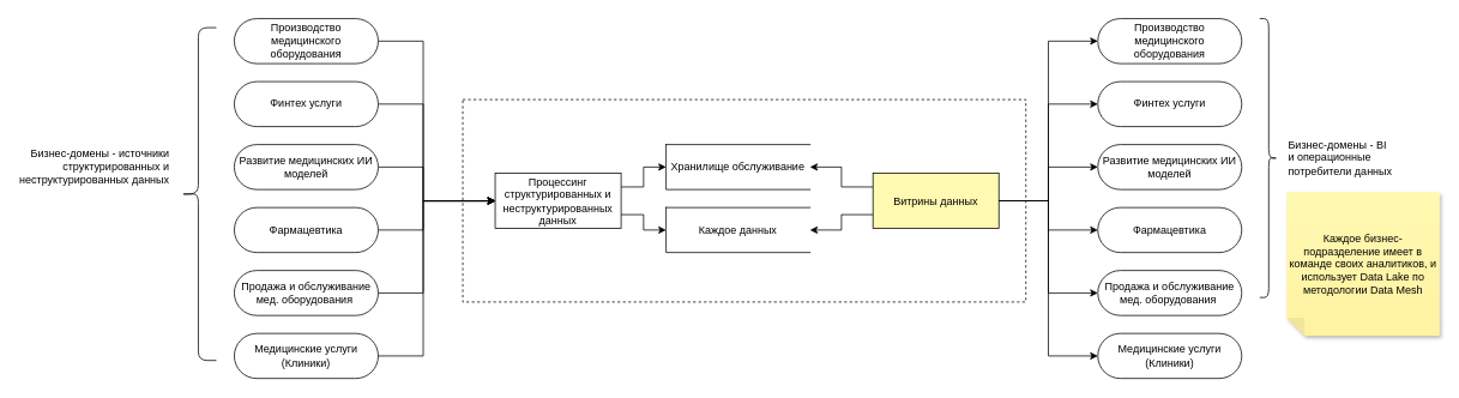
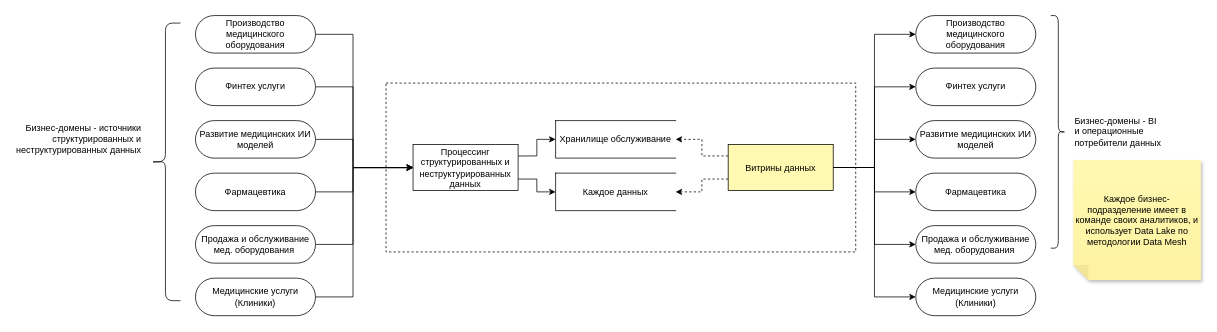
  <mxCell id="0" />
  <mxCell id="1" parent="0" />
  <mxCell id="2" value="" style="rounded=0;whiteSpace=wrap;html=1;dashed=1;" parent="1" vertex="1"><mxGeometry x="514" y="110" width="626" height="225" as="geometry" /></mxCell>
  <mxCell id="3" style="edgeStyle=orthogonalEdgeStyle;rounded=0;orthogonalLoop=1;jettySize=auto;html=1;exitX=1;exitY=0.5;exitDx=0;exitDy=0;exitPerimeter=0;entryX=0;entryY=0.5;entryDx=0;entryDy=0;" parent="1" source="4" target="19" edge="1"><mxGeometry relative="1" as="geometry"><Array as="points"><mxPoint x="470" y="115" /><mxPoint x="470" y="223" /></Array></mxGeometry></mxCell>
  <mxCell id="4" value="&lt;span style=&quot;text-align: left;&quot;&gt;Финтех услуги&lt;/span&gt;" style="html=1;dashed=0;whiteSpace=wrap;shape=mxgraph.dfd.start" parent="1" vertex="1"><mxGeometry x="260" y="90" width="160" height="50" as="geometry" /></mxCell>
  <mxCell id="5" style="edgeStyle=orthogonalEdgeStyle;rounded=0;orthogonalLoop=1;jettySize=auto;html=1;exitX=1;exitY=0.5;exitDx=0;exitDy=0;exitPerimeter=0;" parent="1" source="6" target="19" edge="1"><mxGeometry relative="1" as="geometry"><Array as="points"><mxPoint x="470" y="185" /><mxPoint x="470" y="223" /></Array></mxGeometry></mxCell>
  <mxCell id="6" value="&lt;span style=&quot;text-align: left;&quot;&gt;Развитие медицинских ИИ моделей&lt;/span&gt;" style="html=1;dashed=0;whiteSpace=wrap;shape=mxgraph.dfd.start" parent="1" vertex="1"><mxGeometry x="260" y="160" width="160" height="50" as="geometry" /></mxCell>
  <mxCell id="7" style="edgeStyle=orthogonalEdgeStyle;rounded=0;orthogonalLoop=1;jettySize=auto;html=1;exitX=1;exitY=0.5;exitDx=0;exitDy=0;exitPerimeter=0;entryX=0;entryY=0.5;entryDx=0;entryDy=0;" parent="1" source="8" target="19" edge="1"><mxGeometry relative="1" as="geometry"><Array as="points"><mxPoint x="470" y="45" /><mxPoint x="470" y="223" /></Array></mxGeometry></mxCell>
  <mxCell id="8" value="&lt;span style=&quot;text-align: left;&quot;&gt;Производство медицинского оборудования&lt;/span&gt;" style="html=1;dashed=0;whiteSpace=wrap;shape=mxgraph.dfd.start" parent="1" vertex="1"><mxGeometry x="260" y="20" width="160" height="50" as="geometry" /></mxCell>
  <mxCell id="9" style="edgeStyle=orthogonalEdgeStyle;rounded=0;orthogonalLoop=1;jettySize=auto;html=1;exitX=1;exitY=0.5;exitDx=0;exitDy=0;exitPerimeter=0;entryX=0;entryY=0.5;entryDx=0;entryDy=0;" parent="1" source="10" target="19" edge="1"><mxGeometry relative="1" as="geometry"><Array as="points"><mxPoint x="470" y="255" /><mxPoint x="470" y="223" /></Array></mxGeometry></mxCell>
  <mxCell id="10" value="&lt;span style=&quot;text-align: left;&quot;&gt;Фармацевтика&lt;/span&gt;" style="html=1;dashed=0;whiteSpace=wrap;shape=mxgraph.dfd.start" parent="1" vertex="1"><mxGeometry x="260" y="230" width="160" height="50" as="geometry" /></mxCell>
  <mxCell id="11" style="edgeStyle=orthogonalEdgeStyle;rounded=0;orthogonalLoop=1;jettySize=auto;html=1;exitX=1;exitY=0.5;exitDx=0;exitDy=0;exitPerimeter=0;entryX=0;entryY=0.5;entryDx=0;entryDy=0;" parent="1" source="12" target="19" edge="1"><mxGeometry relative="1" as="geometry"><Array as="points"><mxPoint x="470" y="325" /><mxPoint x="470" y="223" /></Array></mxGeometry></mxCell>
  <mxCell id="12" value="&lt;span style=&quot;text-align: left;&quot;&gt;Продажа и обслуживание мед. оборудования&amp;nbsp;&lt;/span&gt;" style="html=1;dashed=0;whiteSpace=wrap;shape=mxgraph.dfd.start" parent="1" vertex="1"><mxGeometry x="260" y="300" width="160" height="50" as="geometry" /></mxCell>
  <mxCell id="13" value="Каждое данных" style="html=1;dashed=0;whiteSpace=wrap;shape=partialRectangle;right=0;" parent="1" vertex="1"><mxGeometry x="740" y="230" width="160" height="50" as="geometry" /></mxCell>
  <mxCell id="14" value="" style="shape=curlyBracket;whiteSpace=wrap;html=1;rounded=1;labelPosition=left;verticalLabelPosition=middle;align=right;verticalAlign=middle;" parent="1" vertex="1"><mxGeometry x="200" y="30" width="40" height="370" as="geometry" /></mxCell>
  <mxCell id="15" value="Бизнес-домены - источники структурированных и неструктурированных данных" style="text;html=1;align=right;verticalAlign=middle;whiteSpace=wrap;rounded=0;" parent="1" vertex="1"><mxGeometry x="20" y="140" width="170" height="90" as="geometry" /></mxCell>
  <mxCell id="16" value="Хранилище обслуживание" style="html=1;dashed=0;whiteSpace=wrap;shape=partialRectangle;right=0;" parent="1" vertex="1"><mxGeometry x="740" y="160" width="160" height="50" as="geometry" /></mxCell>
  <mxCell id="17" style="edgeStyle=orthogonalEdgeStyle;rounded=0;orthogonalLoop=1;jettySize=auto;html=1;exitX=1;exitY=0.25;exitDx=0;exitDy=0;" parent="1" source="19" target="16" edge="1"><mxGeometry relative="1" as="geometry" /></mxCell>
  <mxCell id="18" style="edgeStyle=orthogonalEdgeStyle;rounded=0;orthogonalLoop=1;jettySize=auto;html=1;exitX=1;exitY=0.75;exitDx=0;exitDy=0;" parent="1" source="19" target="13" edge="1"><mxGeometry relative="1" as="geometry" /></mxCell>
  <mxCell id="19" value="Процессинг структурированных и неструктурированных данных" style="html=1;dashed=0;whiteSpace=wrap;" parent="1" vertex="1"><mxGeometry x="550" y="191.71" width="140" height="61.59" as="geometry" /></mxCell>
- <mxCell id="20" style="edgeStyle=orthogonalEdgeStyle;rounded=0;orthogonalLoop=1;jettySize=auto;html=1;exitX=0;exitY=0.25;exitDx=0;exitDy=0;" parent="1" source="24" target="16" edge="1"><mxGeometry relative="1" as="geometry" /></mxCell>
- <mxCell id="21" style="edgeStyle=orthogonalEdgeStyle;rounded=0;orthogonalLoop=1;jettySize=auto;html=1;exitX=0;exitY=0.75;exitDx=0;exitDy=0;entryX=1;entryY=0.5;entryDx=0;entryDy=0;" parent="1" source="24" target="13" edge="1"><mxGeometry relative="1" as="geometry" /></mxCell>
+ <mxCell id="20" style="edgeStyle=orthogonalEdgeStyle;rounded=0;orthogonalLoop=1;jettySize=auto;html=1;exitX=0;exitY=0.25;exitDx=0;exitDy=0;dashed=1;" parent="1" source="24" target="16" edge="1"><mxGeometry relative="1" as="geometry" /></mxCell>
+ <mxCell id="21" style="edgeStyle=orthogonalEdgeStyle;rounded=0;orthogonalLoop=1;jettySize=auto;html=1;exitX=0;exitY=0.75;exitDx=0;exitDy=0;entryX=1;entryY=0.5;entryDx=0;entryDy=0;dashed=1;" parent="1" source="24" target="13" edge="1"><mxGeometry relative="1" as="geometry" /></mxCell>
  <mxCell id="22" style="edgeStyle=orthogonalEdgeStyle;rounded=0;orthogonalLoop=1;jettySize=auto;html=1;exitX=1;exitY=0.5;exitDx=0;exitDy=0;" edge="1" parent="1" source="24" target="26"><mxGeometry relative="1" as="geometry" /></mxCell>
  <mxCell id="23" style="edgeStyle=orthogonalEdgeStyle;rounded=0;orthogonalLoop=1;jettySize=auto;html=1;exitX=1;exitY=0.5;exitDx=0;exitDy=0;" edge="1" parent="1" source="24" target="28"><mxGeometry relative="1" as="geometry" /></mxCell>
  <mxCell id="24" value="Витрины данных" style="html=1;dashed=0;whiteSpace=wrap;fillColor=#fff9b2;" parent="1" vertex="1"><mxGeometry x="970" y="191.71" width="140" height="61.59" as="geometry" /></mxCell>
  <mxCell id="25" value="&lt;span style=&quot;text-align: left;&quot;&gt;Финтех услуги&lt;/span&gt;" style="html=1;dashed=0;whiteSpace=wrap;shape=mxgraph.dfd.start" parent="1" vertex="1"><mxGeometry x="1220" y="90" width="160" height="50" as="geometry" /></mxCell>
  <mxCell id="26" value="&lt;span style=&quot;text-align: left;&quot;&gt;Развитие медицинских ИИ моделей&lt;/span&gt;" style="html=1;dashed=0;whiteSpace=wrap;shape=mxgraph.dfd.start" parent="1" vertex="1"><mxGeometry x="1220" y="160" width="160" height="50" as="geometry" /></mxCell>
  <mxCell id="27" value="&lt;span style=&quot;text-align: left;&quot;&gt;Производство медицинского оборудования&lt;/span&gt;" style="html=1;dashed=0;whiteSpace=wrap;shape=mxgraph.dfd.start" parent="1" vertex="1"><mxGeometry x="1220" y="20" width="160" height="50" as="geometry" /></mxCell>
  <mxCell id="28" value="&lt;span style=&quot;text-align: left;&quot;&gt;Фармацевтика&lt;/span&gt;" style="html=1;dashed=0;whiteSpace=wrap;shape=mxgraph.dfd.start" parent="1" vertex="1"><mxGeometry x="1220" y="230" width="160" height="50" as="geometry" /></mxCell>
  <mxCell id="29" value="&lt;span style=&quot;text-align: left;&quot;&gt;Продажа и обслуживание мед. оборудования&amp;nbsp;&lt;/span&gt;" style="html=1;dashed=0;whiteSpace=wrap;shape=mxgraph.dfd.start" parent="1" vertex="1"><mxGeometry x="1220" y="300" width="160" height="50" as="geometry" /></mxCell>
  <mxCell id="30" value="&lt;span style=&quot;text-align: right;&quot;&gt;Бизнес-домены -&amp;nbsp;&lt;/span&gt;BI и операционные потребители данных" style="text;html=1;align=left;verticalAlign=middle;whiteSpace=wrap;rounded=0;" parent="1" vertex="1"><mxGeometry x="1430" y="130" width="120" height="90" as="geometry" /></mxCell>
  <mxCell id="31" value="" style="shape=curlyBracket;whiteSpace=wrap;html=1;rounded=1;flipH=1;labelPosition=right;verticalLabelPosition=middle;align=left;verticalAlign=middle;" parent="1" vertex="1"><mxGeometry x="1400" y="20.01" width="20" height="309.99" as="geometry" /></mxCell>
  <mxCell id="32" value="Каждое бизнес-подразделение имеет в команде своих аналитиков, и использует Data Lake по методологии Data Mesh" style="shape=note;whiteSpace=wrap;html=1;backgroundOutline=1;fontColor=#000000;darkOpacity=0.05;fillColor=#FFF9B2;strokeColor=none;fillStyle=solid;direction=west;gradientDirection=north;gradientColor=#FFF2A1;shadow=1;size=20;pointerEvents=1;" parent="1" vertex="1"><mxGeometry x="1430" y="212.5" width="170" height="160" as="geometry" /></mxCell>
  <mxCell id="33" style="edgeStyle=orthogonalEdgeStyle;rounded=0;orthogonalLoop=1;jettySize=auto;html=1;exitX=1;exitY=0.5;exitDx=0;exitDy=0;exitPerimeter=0;entryX=0;entryY=0.5;entryDx=0;entryDy=0;" edge="1" parent="1" source="34" target="19"><mxGeometry relative="1" as="geometry"><Array as="points"><mxPoint x="470" y="395" /><mxPoint x="470" y="223" /></Array></mxGeometry></mxCell>
  <mxCell id="34" value="&lt;span style=&quot;text-align: left;&quot;&gt;Медицинские услуги (Клиники)&lt;/span&gt;" style="html=1;dashed=0;whiteSpace=wrap;shape=mxgraph.dfd.start" vertex="1" parent="1"><mxGeometry x="260" y="370" width="160" height="50" as="geometry" /></mxCell>
  <mxCell id="35" value="Медицинские услуги (Клиники)" style="html=1;dashed=0;whiteSpace=wrap;shape=mxgraph.dfd.start" vertex="1" parent="1"><mxGeometry x="1220" y="370" width="160" height="50" as="geometry" /></mxCell>
  <mxCell id="36" style="edgeStyle=orthogonalEdgeStyle;rounded=0;orthogonalLoop=1;jettySize=auto;html=1;exitX=1;exitY=0.5;exitDx=0;exitDy=0;entryX=0;entryY=0.5;entryDx=0;entryDy=0;entryPerimeter=0;" edge="1" parent="1" source="24" target="27"><mxGeometry relative="1" as="geometry" /></mxCell>
  <mxCell id="37" style="edgeStyle=orthogonalEdgeStyle;rounded=0;orthogonalLoop=1;jettySize=auto;html=1;exitX=1;exitY=0.5;exitDx=0;exitDy=0;entryX=0;entryY=0.5;entryDx=0;entryDy=0;entryPerimeter=0;" edge="1" parent="1" source="24" target="25"><mxGeometry relative="1" as="geometry" /></mxCell>
  <mxCell id="38" style="edgeStyle=orthogonalEdgeStyle;rounded=0;orthogonalLoop=1;jettySize=auto;html=1;exitX=1;exitY=0.5;exitDx=0;exitDy=0;entryX=0;entryY=0.5;entryDx=0;entryDy=0;entryPerimeter=0;" edge="1" parent="1" source="24" target="29"><mxGeometry relative="1" as="geometry" /></mxCell>
  <mxCell id="39" style="edgeStyle=orthogonalEdgeStyle;rounded=0;orthogonalLoop=1;jettySize=auto;html=1;exitX=1;exitY=0.5;exitDx=0;exitDy=0;entryX=0;entryY=0.5;entryDx=0;entryDy=0;entryPerimeter=0;" edge="1" parent="1" source="24" target="35"><mxGeometry relative="1" as="geometry" /></mxCell>
